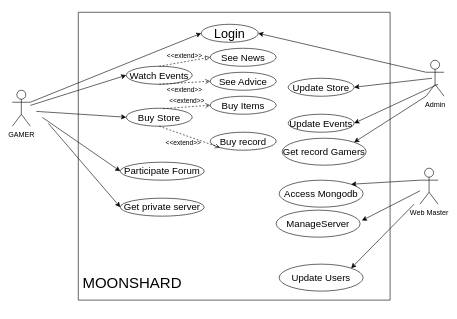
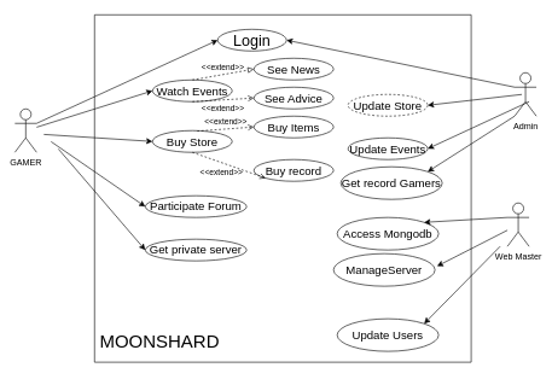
  <mxCell id="0" />
  <mxCell id="1" parent="0" />
  <mxCell id="2" value="" style="swimlane;startSize=0;" vertex="1" parent="1"><mxGeometry x="130" y="20" width="520" height="480" as="geometry" /></mxCell>
  <mxCell id="3" value="&lt;font style=&quot;font-size: 25px;&quot;&gt;MOONSHARD&lt;/font&gt;" style="text;html=1;strokeColor=none;fillColor=none;align=center;verticalAlign=middle;whiteSpace=wrap;rounded=0;" vertex="1" parent="2"><mxGeometry x="10" y="410" width="160" height="80" as="geometry" /></mxCell>
- <mxCell id="4" value="Login" style="ellipse;whiteSpace=wrap;html=1;fontSize=21;" vertex="1" parent="2"><mxGeometry x="205" y="20" width="95" height="30" as="geometry" /></mxCell>
+ <mxCell id="4" value="Login" style="ellipse;whiteSpace=wrap;html=1;fontSize=21;" vertex="1" parent="2"><mxGeometry x="170" y="20" width="95" height="30" as="geometry" /></mxCell>
  <mxCell id="5" value="Watch Events" style="ellipse;whiteSpace=wrap;html=1;fontSize=16;" vertex="1" parent="2"><mxGeometry x="80" y="90" width="110" height="30" as="geometry" /></mxCell>
  <mxCell id="6" value="Buy Store" style="ellipse;whiteSpace=wrap;html=1;fontSize=16;" vertex="1" parent="2"><mxGeometry x="80" y="160" width="110" height="30" as="geometry" /></mxCell>
  <mxCell id="7" value="Buy Items" style="ellipse;whiteSpace=wrap;html=1;fontSize=16;" vertex="1" parent="2"><mxGeometry x="220" y="140" width="110" height="30" as="geometry" /></mxCell>
  <mxCell id="8" value="Buy record" style="ellipse;whiteSpace=wrap;html=1;fontSize=16;" vertex="1" parent="2"><mxGeometry x="220" y="200" width="110" height="30" as="geometry" /></mxCell>
  <mxCell id="9" value="Participate Forum" style="ellipse;whiteSpace=wrap;html=1;fontSize=16;" vertex="1" parent="2"><mxGeometry x="70" y="250" width="140" height="30" as="geometry" /></mxCell>
  <mxCell id="10" value="Get private server" style="ellipse;whiteSpace=wrap;html=1;fontSize=16;" vertex="1" parent="2"><mxGeometry x="70" y="310" width="140" height="30" as="geometry" /></mxCell>
  <mxCell id="11" value="&lt;font style=&quot;font-size: 11px;&quot;&gt;&amp;lt;&amp;lt;extend&amp;gt;&amp;gt;&lt;/font&gt;" style="html=1;verticalAlign=bottom;labelBackgroundColor=none;endArrow=open;endFill=0;dashed=1;rounded=0;fontSize=21;exitX=0.561;exitY=0.022;exitDx=0;exitDy=0;exitPerimeter=0;entryX=0;entryY=0.5;entryDx=0;entryDy=0;" edge="1" parent="2" source="6" target="7"><mxGeometry width="160" relative="1" as="geometry"><mxPoint x="140" y="150" as="sourcePoint" /><mxPoint x="300" y="150" as="targetPoint" /></mxGeometry></mxCell>
  <mxCell id="12" value="&lt;font style=&quot;font-size: 11px;&quot;&gt;&amp;lt;&amp;lt;extend&amp;gt;&amp;gt;&lt;/font&gt;" style="html=1;verticalAlign=bottom;labelBackgroundColor=none;endArrow=open;endFill=0;dashed=1;rounded=0;fontSize=21;exitX=0.5;exitY=1;exitDx=0;exitDy=0;entryX=0;entryY=1;entryDx=0;entryDy=0;" edge="1" parent="2" source="6" target="8"><mxGeometry x="-0.041" y="-23" width="160" relative="1" as="geometry"><mxPoint x="151.71" y="170.66" as="sourcePoint" /><mxPoint x="230" y="155" as="targetPoint" /><mxPoint as="offset" /></mxGeometry></mxCell>
  <mxCell id="13" value="See News" style="ellipse;whiteSpace=wrap;html=1;fontSize=16;" vertex="1" parent="2"><mxGeometry x="220" y="60" width="110" height="30" as="geometry" /></mxCell>
  <mxCell id="14" value="See Advice" style="ellipse;whiteSpace=wrap;html=1;fontSize=16;" vertex="1" parent="2"><mxGeometry x="220" y="100" width="110" height="30" as="geometry" /></mxCell>
  <mxCell id="15" value="&lt;font style=&quot;font-size: 11px;&quot;&gt;&amp;lt;&amp;lt;extend&amp;gt;&amp;gt;&lt;/font&gt;" style="html=1;verticalAlign=bottom;labelBackgroundColor=none;endArrow=block;endFill=0;dashed=1;rounded=0;fontSize=21;exitX=0.5;exitY=0;exitDx=0;exitDy=0;entryX=0;entryY=0.5;entryDx=0;entryDy=0;" edge="1" parent="2" source="5" target="13"><mxGeometry width="160" relative="1" as="geometry"><mxPoint x="151.71" y="170.66" as="sourcePoint" /><mxPoint x="230" y="165" as="targetPoint" /></mxGeometry></mxCell>
  <mxCell id="16" value="&lt;font style=&quot;font-size: 11px;&quot;&gt;&amp;lt;&amp;lt;extend&amp;gt;&amp;gt;&lt;/font&gt;" style="html=1;verticalAlign=bottom;labelBackgroundColor=none;endArrow=open;endFill=0;dashed=1;rounded=0;fontSize=21;exitX=0.5;exitY=1;exitDx=0;exitDy=0;entryX=0;entryY=0.5;entryDx=0;entryDy=0;" edge="1" parent="2" source="5" target="14"><mxGeometry x="-0.041" y="-23" width="160" relative="1" as="geometry"><mxPoint x="145" y="200" as="sourcePoint" /><mxPoint x="246.109" y="235.607" as="targetPoint" /><mxPoint as="offset" /></mxGeometry></mxCell>
  <mxCell id="17" value="Update Events" style="ellipse;whiteSpace=wrap;html=1;fontSize=16;" vertex="1" parent="2"><mxGeometry x="350" y="170" width="110" height="30" as="geometry" /></mxCell>
  <mxCell id="18" value="Get record Gamers" style="ellipse;whiteSpace=wrap;html=1;fontSize=16;" vertex="1" parent="2"><mxGeometry x="340" y="210" width="140" height="45" as="geometry" /></mxCell>
  <mxCell id="19" value="Access Mongodb" style="ellipse;whiteSpace=wrap;html=1;fontSize=16;" vertex="1" parent="2"><mxGeometry x="335" y="280" width="140" height="45" as="geometry" /></mxCell>
  <mxCell id="20" value="ManageServer" style="ellipse;whiteSpace=wrap;html=1;fontSize=16;" vertex="1" parent="2"><mxGeometry x="330" y="330" width="140" height="45" as="geometry" /></mxCell>
  <mxCell id="21" value="Update Users" style="ellipse;whiteSpace=wrap;html=1;fontSize=16;" vertex="1" parent="2"><mxGeometry x="335" y="420" width="140" height="45" as="geometry" /></mxCell>
  <mxCell id="22" value="GAMER" style="shape=umlActor;verticalLabelPosition=bottom;verticalAlign=top;html=1;outlineConnect=0;" vertex="1" parent="1"><mxGeometry x="20" y="150" width="30" height="60" as="geometry" /></mxCell>
  <mxCell id="23" value="Admin" style="shape=umlActor;verticalLabelPosition=bottom;verticalAlign=top;html=1;outlineConnect=0;" vertex="1" parent="1"><mxGeometry x="710" y="100" width="30" height="60" as="geometry" /></mxCell>
  <mxCell id="24" value="Web Master" style="shape=umlActor;verticalLabelPosition=bottom;verticalAlign=top;html=1;outlineConnect=0;" vertex="1" parent="1"><mxGeometry x="700" y="280" width="30" height="60" as="geometry" /></mxCell>
  <mxCell id="25" value="" style="endArrow=classic;html=1;rounded=0;fontSize=21;entryX=0;entryY=0.5;entryDx=0;entryDy=0;" edge="1" parent="1" source="22" target="5"><mxGeometry width="50" height="50" relative="1" as="geometry"><mxPoint x="320" y="190" as="sourcePoint" /><mxPoint x="370" y="140" as="targetPoint" /></mxGeometry></mxCell>
  <mxCell id="26" value="" style="endArrow=classic;html=1;rounded=0;fontSize=21;entryX=0;entryY=0.5;entryDx=0;entryDy=0;" edge="1" parent="1" target="6"><mxGeometry width="50" height="50" relative="1" as="geometry"><mxPoint x="60" y="185.286" as="sourcePoint" /><mxPoint x="220" y="135" as="targetPoint" /></mxGeometry></mxCell>
  <mxCell id="27" value="" style="endArrow=classic;html=1;rounded=0;fontSize=21;entryX=0;entryY=0.5;entryDx=0;entryDy=0;" edge="1" parent="1" target="9"><mxGeometry width="50" height="50" relative="1" as="geometry"><mxPoint x="70" y="195.286" as="sourcePoint" /><mxPoint x="230" y="145" as="targetPoint" /></mxGeometry></mxCell>
  <mxCell id="28" value="" style="endArrow=classic;html=1;rounded=0;fontSize=21;entryX=0;entryY=0.5;entryDx=0;entryDy=0;" edge="1" parent="1" target="10"><mxGeometry width="50" height="50" relative="1" as="geometry"><mxPoint x="80" y="205.286" as="sourcePoint" /><mxPoint x="240" y="155" as="targetPoint" /></mxGeometry></mxCell>
  <mxCell id="29" value="" style="endArrow=classic;html=1;rounded=0;fontSize=21;entryX=1;entryY=0.5;entryDx=0;entryDy=0;exitX=0;exitY=0.333;exitDx=0;exitDy=0;exitPerimeter=0;" edge="1" parent="1" source="23" target="4"><mxGeometry width="50" height="50" relative="1" as="geometry"><mxPoint x="90" y="215.286" as="sourcePoint" /><mxPoint x="250" y="165" as="targetPoint" /></mxGeometry></mxCell>
  <mxCell id="30" value="" style="endArrow=classic;html=1;rounded=0;fontSize=21;entryX=0;entryY=0.5;entryDx=0;entryDy=0;exitX=1;exitY=0.333;exitDx=0;exitDy=0;exitPerimeter=0;" edge="1" parent="1" source="22" target="4"><mxGeometry width="50" height="50" relative="1" as="geometry"><mxPoint x="100" y="225.286" as="sourcePoint" /><mxPoint x="260" y="175" as="targetPoint" /></mxGeometry></mxCell>
- <mxCell id="31" value="Update Store" style="ellipse;whiteSpace=wrap;html=1;fontSize=16;" vertex="1" parent="1"><mxGeometry x="480" y="130" width="110" height="30" as="geometry" /></mxCell>
+ <mxCell id="31" value="Update Store" style="ellipse;whiteSpace=wrap;html=1;fontSize=16;dashed=1;" vertex="1" parent="1"><mxGeometry x="480" y="130" width="110" height="30" as="geometry" /></mxCell>
  <mxCell id="32" value="" style="endArrow=classic;html=1;rounded=0;fontSize=21;entryX=1;entryY=0.5;entryDx=0;entryDy=0;exitX=0;exitY=0.333;exitDx=0;exitDy=0;exitPerimeter=0;" edge="1" parent="1" target="31"><mxGeometry width="50" height="50" relative="1" as="geometry"><mxPoint x="720" y="130" as="sourcePoint" /><mxPoint x="440" y="65" as="targetPoint" /></mxGeometry></mxCell>
  <mxCell id="33" value="" style="endArrow=classic;html=1;rounded=0;fontSize=21;entryX=1;entryY=0.5;entryDx=0;entryDy=0;exitX=0;exitY=0.333;exitDx=0;exitDy=0;exitPerimeter=0;" edge="1" parent="1" target="17"><mxGeometry width="50" height="50" relative="1" as="geometry"><mxPoint x="730" y="140" as="sourcePoint" /><mxPoint x="450" y="75" as="targetPoint" /></mxGeometry></mxCell>
  <mxCell id="34" value="" style="endArrow=classic;html=1;rounded=0;fontSize=21;entryX=1;entryY=0;entryDx=0;entryDy=0;" edge="1" parent="1" target="18"><mxGeometry width="50" height="50" relative="1" as="geometry"><mxPoint x="710" y="160" as="sourcePoint" /><mxPoint x="460" y="85" as="targetPoint" /></mxGeometry></mxCell>
  <mxCell id="35" value="" style="endArrow=classic;html=1;rounded=0;fontSize=21;entryX=1;entryY=0;entryDx=0;entryDy=0;exitX=0;exitY=0.333;exitDx=0;exitDy=0;exitPerimeter=0;" edge="1" parent="1" source="24" target="19"><mxGeometry width="50" height="50" relative="1" as="geometry"><mxPoint x="720" y="170" as="sourcePoint" /><mxPoint x="599.497" y="246.59" as="targetPoint" /></mxGeometry></mxCell>
  <mxCell id="36" value="" style="endArrow=classic;html=1;rounded=0;fontSize=21;entryX=1.021;entryY=0.385;entryDx=0;entryDy=0;entryPerimeter=0;" edge="1" parent="1" source="24" target="20"><mxGeometry width="50" height="50" relative="1" as="geometry"><mxPoint x="690" y="320" as="sourcePoint" /><mxPoint x="594.497" y="316.59" as="targetPoint" /></mxGeometry></mxCell>
  <mxCell id="37" value="" style="endArrow=classic;html=1;rounded=0;fontSize=21;entryX=1;entryY=0;entryDx=0;entryDy=0;" edge="1" parent="1" target="21"><mxGeometry width="50" height="50" relative="1" as="geometry"><mxPoint x="690" y="340" as="sourcePoint" /><mxPoint x="612.94" y="377.325" as="targetPoint" /></mxGeometry></mxCell>
